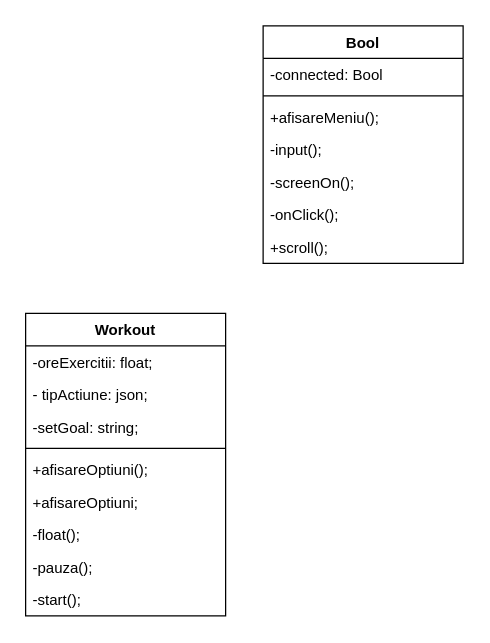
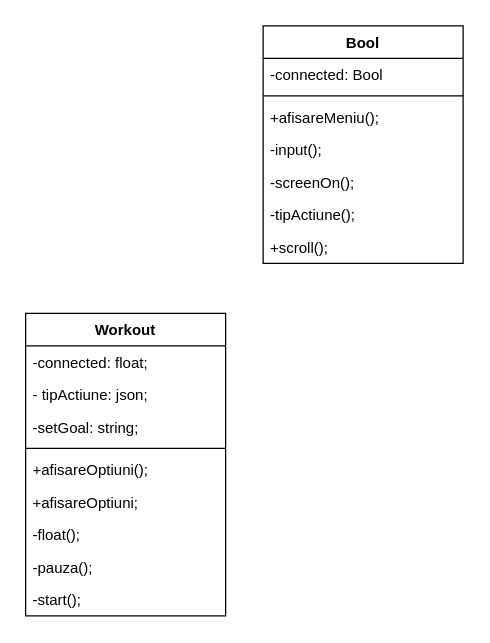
  <mxCell id="0" />
  <mxCell id="1" parent="0" />
  <mxCell id="2" value="Bool" style="swimlane;fontStyle=1;align=center;verticalAlign=top;childLayout=stackLayout;horizontal=1;startSize=26;horizontalStack=0;resizeParent=1;resizeParentMax=0;resizeLast=0;collapsible=1;marginBottom=0;" vertex="1" parent="1"><mxGeometry x="210" y="20" width="160" height="190" as="geometry" /></mxCell>
  <mxCell id="3" value="-connected: Bool" style="text;strokeColor=none;fillColor=none;align=left;verticalAlign=top;spacingLeft=4;spacingRight=4;overflow=hidden;rotatable=0;points=[[0,0.5],[1,0.5]];portConstraint=eastwest;" vertex="1" parent="2"><mxGeometry y="26" width="160" height="26" as="geometry" /></mxCell>
  <mxCell id="4" value="" style="line;strokeWidth=1;fillColor=none;align=left;verticalAlign=middle;spacingTop=-1;spacingLeft=3;spacingRight=3;rotatable=0;labelPosition=right;points=[];portConstraint=eastwest;" vertex="1" parent="2"><mxGeometry y="52" width="160" height="8" as="geometry" /></mxCell>
  <mxCell id="5" value="+afisareMeniu();" style="text;strokeColor=none;fillColor=none;align=left;verticalAlign=top;spacingLeft=4;spacingRight=4;overflow=hidden;rotatable=0;points=[[0,0.5],[1,0.5]];portConstraint=eastwest;" vertex="1" parent="2"><mxGeometry y="60" width="160" height="26" as="geometry" /></mxCell>
  <mxCell id="6" value="-input();" style="text;strokeColor=none;fillColor=none;align=left;verticalAlign=top;spacingLeft=4;spacingRight=4;overflow=hidden;rotatable=0;points=[[0,0.5],[1,0.5]];portConstraint=eastwest;" vertex="1" parent="2"><mxGeometry y="86" width="160" height="26" as="geometry" /></mxCell>
  <mxCell id="7" value="-screenOn();" style="text;strokeColor=none;fillColor=none;align=left;verticalAlign=top;spacingLeft=4;spacingRight=4;overflow=hidden;rotatable=0;points=[[0,0.5],[1,0.5]];portConstraint=eastwest;" vertex="1" parent="2"><mxGeometry y="112" width="160" height="26" as="geometry" /></mxCell>
- <mxCell id="8" value="-onClick();" style="text;strokeColor=none;fillColor=none;align=left;verticalAlign=top;spacingLeft=4;spacingRight=4;overflow=hidden;rotatable=0;points=[[0,0.5],[1,0.5]];portConstraint=eastwest;" vertex="1" parent="2"><mxGeometry y="138" width="160" height="26" as="geometry" /></mxCell>
+ <mxCell id="8" value="-tipActiune();" style="text;strokeColor=none;fillColor=none;align=left;verticalAlign=top;spacingLeft=4;spacingRight=4;overflow=hidden;rotatable=0;points=[[0,0.5],[1,0.5]];portConstraint=eastwest;" vertex="1" parent="2"><mxGeometry y="138" width="160" height="26" as="geometry" /></mxCell>
  <mxCell id="9" value="+scroll();" style="text;strokeColor=none;fillColor=none;align=left;verticalAlign=top;spacingLeft=4;spacingRight=4;overflow=hidden;rotatable=0;points=[[0,0.5],[1,0.5]];portConstraint=eastwest;" vertex="1" parent="2"><mxGeometry y="164" width="160" height="26" as="geometry" /></mxCell>
  <mxCell id="10" value="Workout" style="swimlane;fontStyle=1;align=center;verticalAlign=top;childLayout=stackLayout;horizontal=1;startSize=26;horizontalStack=0;resizeParent=1;resizeParentMax=0;resizeLast=0;collapsible=1;marginBottom=0;" vertex="1" parent="1"><mxGeometry x="20" y="250" width="160" height="242" as="geometry" /></mxCell>
- <mxCell id="11" value="-oreExercitii: float;" style="text;strokeColor=none;fillColor=none;align=left;verticalAlign=top;spacingLeft=4;spacingRight=4;overflow=hidden;rotatable=0;points=[[0,0.5],[1,0.5]];portConstraint=eastwest;" vertex="1" parent="10"><mxGeometry y="26" width="160" height="26" as="geometry" /></mxCell>
+ <mxCell id="11" value="-connected: float;" style="text;strokeColor=none;fillColor=none;align=left;verticalAlign=top;spacingLeft=4;spacingRight=4;overflow=hidden;rotatable=0;points=[[0,0.5],[1,0.5]];portConstraint=eastwest;" vertex="1" parent="10"><mxGeometry y="26" width="160" height="26" as="geometry" /></mxCell>
  <mxCell id="12" value="- tipActiune: json;" style="text;strokeColor=none;fillColor=none;align=left;verticalAlign=top;spacingLeft=4;spacingRight=4;overflow=hidden;rotatable=0;points=[[0,0.5],[1,0.5]];portConstraint=eastwest;" vertex="1" parent="10"><mxGeometry y="52" width="160" height="26" as="geometry" /></mxCell>
  <mxCell id="13" value="-setGoal: string;" style="text;strokeColor=none;fillColor=none;align=left;verticalAlign=top;spacingLeft=4;spacingRight=4;overflow=hidden;rotatable=0;points=[[0,0.5],[1,0.5]];portConstraint=eastwest;" vertex="1" parent="10"><mxGeometry y="78" width="160" height="26" as="geometry" /></mxCell>
  <mxCell id="14" value="" style="line;strokeWidth=1;fillColor=none;align=left;verticalAlign=middle;spacingTop=-1;spacingLeft=3;spacingRight=3;rotatable=0;labelPosition=right;points=[];portConstraint=eastwest;" vertex="1" parent="10"><mxGeometry y="104" width="160" height="8" as="geometry" /></mxCell>
  <mxCell id="15" value="+afisareOptiuni();" style="text;strokeColor=none;fillColor=none;align=left;verticalAlign=top;spacingLeft=4;spacingRight=4;overflow=hidden;rotatable=0;points=[[0,0.5],[1,0.5]];portConstraint=eastwest;" vertex="1" parent="10"><mxGeometry y="112" width="160" height="26" as="geometry" /></mxCell>
  <mxCell id="16" value="+afisareOptiuni;" style="text;strokeColor=none;fillColor=none;align=left;verticalAlign=top;spacingLeft=4;spacingRight=4;overflow=hidden;rotatable=0;points=[[0,0.5],[1,0.5]];portConstraint=eastwest;" vertex="1" parent="10"><mxGeometry y="138" width="160" height="26" as="geometry" /></mxCell>
  <mxCell id="17" value="-float();" style="text;strokeColor=none;fillColor=none;align=left;verticalAlign=top;spacingLeft=4;spacingRight=4;overflow=hidden;rotatable=0;points=[[0,0.5],[1,0.5]];portConstraint=eastwest;" vertex="1" parent="10"><mxGeometry y="164" width="160" height="26" as="geometry" /></mxCell>
  <mxCell id="18" value="-pauza();" style="text;strokeColor=none;fillColor=none;align=left;verticalAlign=top;spacingLeft=4;spacingRight=4;overflow=hidden;rotatable=0;points=[[0,0.5],[1,0.5]];portConstraint=eastwest;" vertex="1" parent="10"><mxGeometry y="190" width="160" height="26" as="geometry" /></mxCell>
  <mxCell id="19" value="-start();" style="text;strokeColor=none;fillColor=none;align=left;verticalAlign=top;spacingLeft=4;spacingRight=4;overflow=hidden;rotatable=0;points=[[0,0.5],[1,0.5]];portConstraint=eastwest;" vertex="1" parent="10"><mxGeometry y="216" width="160" height="26" as="geometry" /></mxCell>
